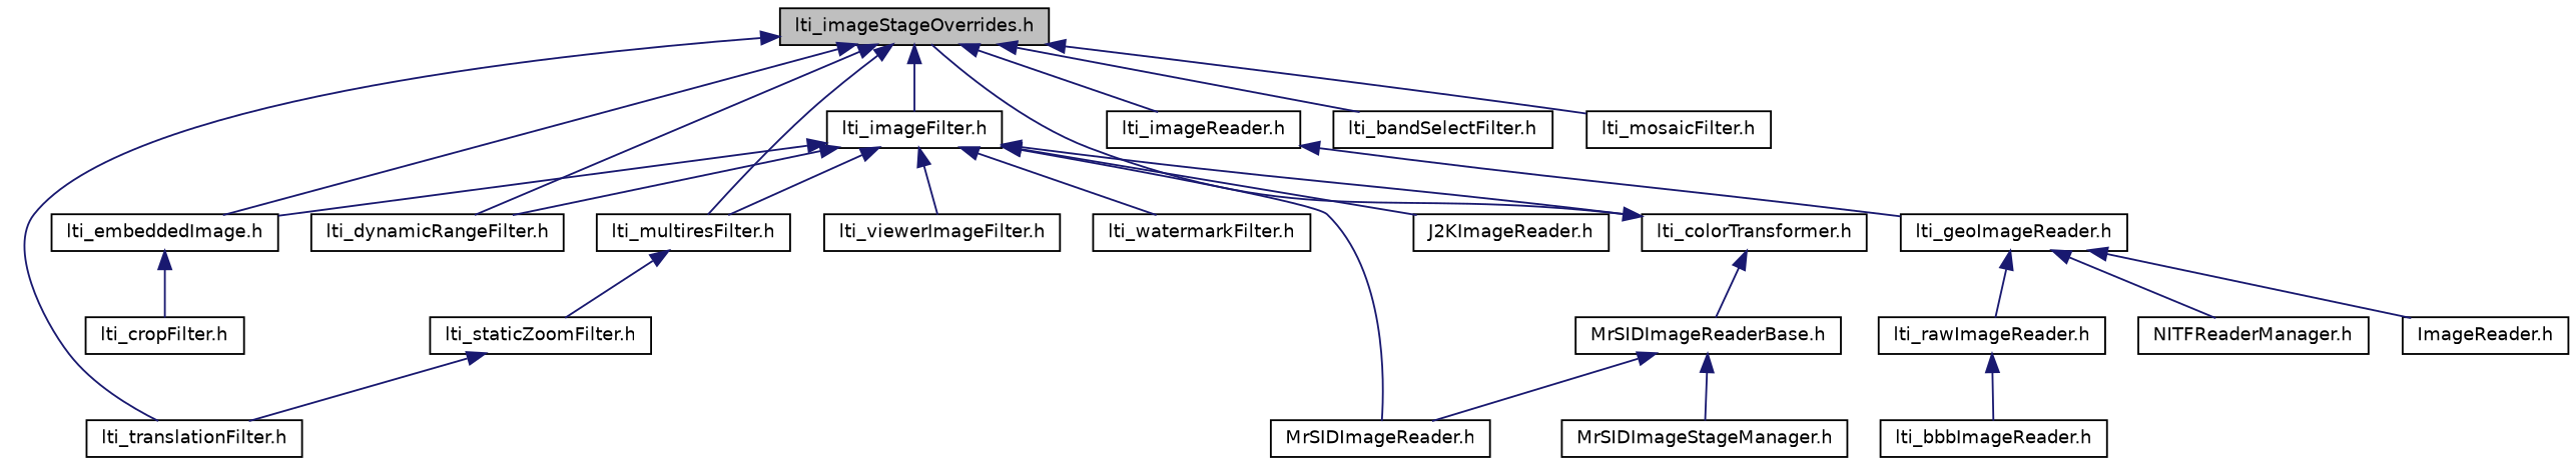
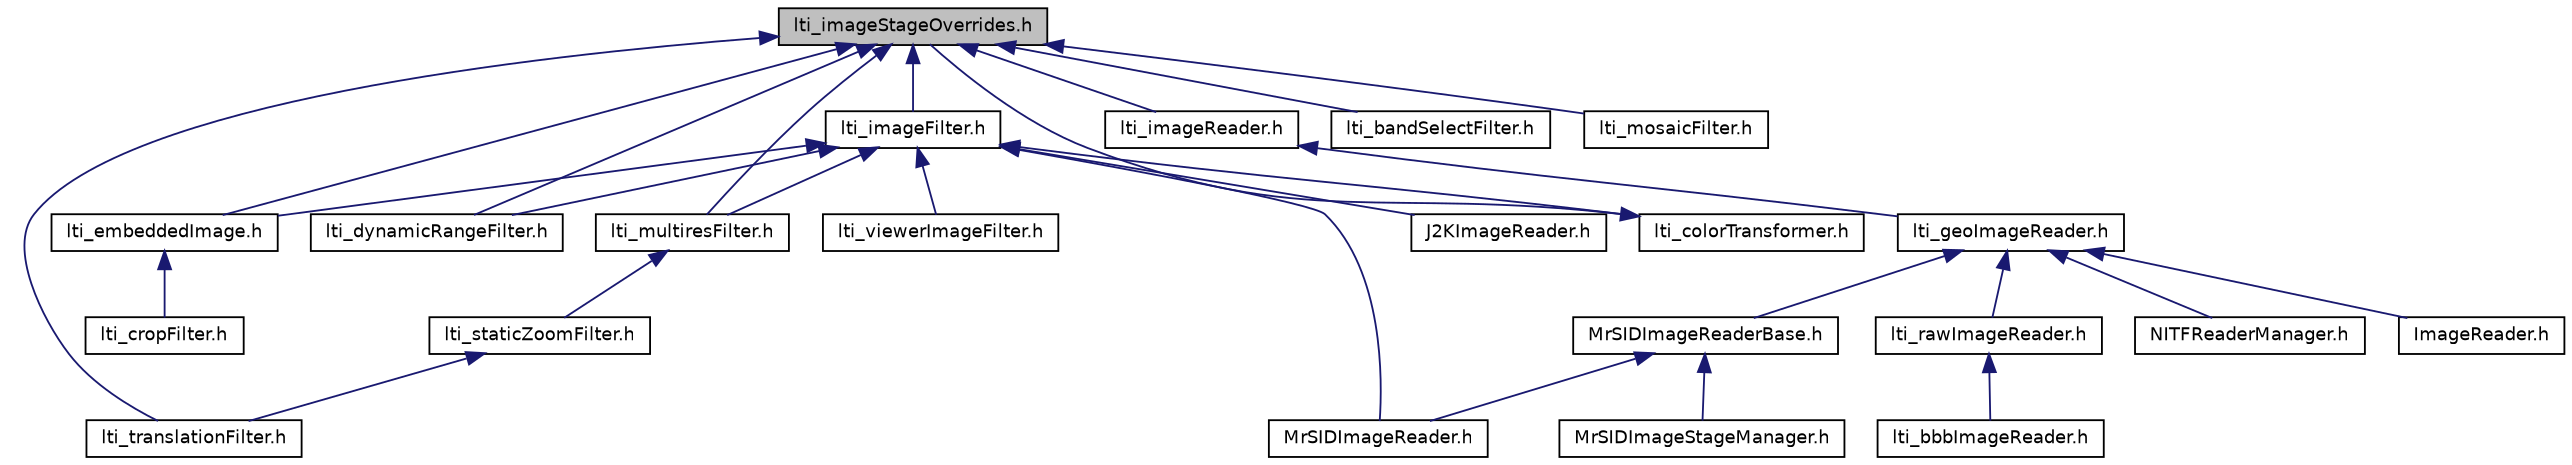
  digraph {
    node [color=black fontname=Helvetica fontsize=10 shape=record]
    edge [color=midnightblue dir=back fontname=Helvetica fontsize=10 labelfontname=Helvetica labelfontsize=10 style=solid]
    n1 [fillcolor=grey75 fontcolor=black height=0.2 label="lti_imageStageOverrides.h" style=filled width=0.4]
    n2 [height=0.2 label="lti_imageFilter.h" width=0.4]
    n3 [height=0.2 label="lti_bandSelectFilter.h" width=0.4]
    n4 [height=0.2 label="lti_embeddedImage.h" width=0.4]
    n5 [height=0.2 label="lti_dynamicRangeFilter.h" width=0.4]
    n6 [height=0.2 label="lti_multiresFilter.h" width=0.4]
    n7 [height=0.2 label="lti_translationFilter.h" width=0.4]
    n8 [height=0.2 label="lti_imageReader.h" width=0.4]
    n9 [height=0.2 label="lti_mosaicFilter.h" width=0.4]
    n10 [height=0.2 label="lti_colorTransformer.h" width=0.4]
    n11 [height=0.2 label="J2KImageReader.h" width=0.4]
    n12 [height=0.2 label="lti_viewerImageFilter.h" width=0.4]
-   n13 [height=0.2 label="lti_watermarkFilter.h" width=0.4]
    n14 [height=0.2 label="MrSIDImageReader.h" width=0.4]
    n15 [height=0.2 label="lti_cropFilter.h" width=0.4]
    n16 [height=0.2 label="lti_staticZoomFilter.h" width=0.4]
    n17 [height=0.2 label="lti_geoImageReader.h" width=0.4]
    n18 [height=0.2 label="lti_rawImageReader.h" width=0.4]
    n19 [height=0.2 label="MrSIDImageReaderBase.h" width=0.4]
    n20 [height=0.2 label="NITFReaderManager.h" width=0.4]
    n21 [height=0.2 label="ImageReader.h" width=0.4]
    n22 [height=0.2 label="lti_bbbImageReader.h" width=0.4]
    n23 [height=0.2 label="MrSIDImageStageManager.h" width=0.4]
    n1 -> n2
    n1 -> n3
    n1 -> n4
    n1 -> n5
    n1 -> n6
    n1 -> n7
    n1 -> n8
    n1 -> n9
    n2 -> n4
    n2 -> n5
    n2 -> n6
    n2 -> n10
    n2 -> n11
    n2 -> n12
-   n2 -> n13
    n2 -> n14
    n4 -> n15
    n6 -> n16
    n8 -> n17
    n10 -> n1
    n16 -> n7
    n17 -> n18
-   n10 -> n19
+   n17 -> n19
    n17 -> n20
    n17 -> n21
    n18 -> n22
    n19 -> n14
    n19 -> n23
  }
